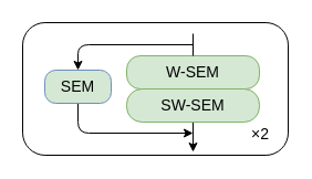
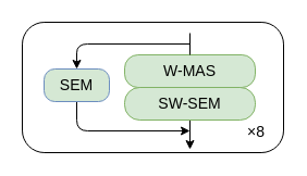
  <mxCell id="0" />
  <mxCell id="1" parent="0" />
  <mxCell id="2" value="" style="rounded=1;whiteSpace=wrap;html=1;fillColor=none;arcSize=17;" vertex="1" parent="1"><mxGeometry x="20" y="20" width="240" height="120" as="geometry" /></mxCell>
- <mxCell id="3" value="&lt;font style=&quot;font-size: 14px;&quot;&gt;W-SEM&lt;/font&gt;" style="rounded=1;whiteSpace=wrap;html=1;fillColor=#d5e8d4;strokeColor=#82b366;fontFamily=Arial;arcSize=41;" vertex="1" parent="1"><mxGeometry x="114" y="50" width="120" height="30" as="geometry" /></mxCell>
+ <mxCell id="3" value="&lt;font style=&quot;font-size: 14px;&quot;&gt;W-MAS&lt;/font&gt;" style="rounded=1;whiteSpace=wrap;html=1;fillColor=#d5e8d4;strokeColor=#82b366;fontFamily=Arial;arcSize=41;" vertex="1" parent="1"><mxGeometry x="114" y="50" width="120" height="30" as="geometry" /></mxCell>
  <mxCell id="4" value="" style="edgeStyle=orthogonalEdgeStyle;rounded=0;orthogonalLoop=1;jettySize=auto;html=1;" edge="1" parent="1"><mxGeometry relative="1" as="geometry"><mxPoint x="174" y="110" as="sourcePoint" /><mxPoint x="174" y="137" as="targetPoint" /></mxGeometry></mxCell>
  <mxCell id="5" value="&lt;font style=&quot;font-size: 14px;&quot;&gt;SW-SEM&lt;/font&gt;" style="rounded=1;whiteSpace=wrap;html=1;fillColor=#d5e8d4;strokeColor=#82b366;fontFamily=Arial;arcSize=46;" vertex="1" parent="1"><mxGeometry x="114" y="80" width="120" height="30" as="geometry" /></mxCell>
  <mxCell id="6" value="" style="edgeStyle=orthogonalEdgeStyle;rounded=1;orthogonalLoop=1;jettySize=auto;html=1;entryX=0.625;entryY=0.862;entryDx=0;entryDy=0;entryPerimeter=0;" edge="1" parent="1"><mxGeometry relative="1" as="geometry"><mxPoint x="70" y="93" as="sourcePoint" /><mxPoint x="174" y="120" as="targetPoint" /><Array as="points"><mxPoint x="70" y="120" /></Array></mxGeometry></mxCell>
  <mxCell id="7" value="&lt;font face=&quot;Arial&quot; style=&quot;font-size: 14px;&quot;&gt;SEM&lt;/font&gt;" style="rounded=1;whiteSpace=wrap;html=1;fillColor=#d5e8d4;strokeColor=#6c8ebf;arcSize=33;" vertex="1" parent="1"><mxGeometry x="40" y="63" width="60" height="30" as="geometry" /></mxCell>
- <mxCell id="8" value="&lt;font style=&quot;font-size: 14px;&quot; face=&quot;Arial&quot;&gt;×2&lt;/font&gt;" style="text;html=1;strokeColor=none;fillColor=none;align=center;verticalAlign=middle;whiteSpace=wrap;rounded=0;" vertex="1" parent="1"><mxGeometry x="215" y="108" width="40" height="25" as="geometry" /></mxCell>
+ <mxCell id="8" value="&lt;font style=&quot;font-size: 14px;&quot; face=&quot;Arial&quot;&gt;×8&lt;/font&gt;" style="text;html=1;strokeColor=none;fillColor=none;align=center;verticalAlign=middle;whiteSpace=wrap;rounded=0;" vertex="1" parent="1"><mxGeometry x="215" y="108" width="40" height="25" as="geometry" /></mxCell>
  <mxCell id="9" value="" style="endArrow=none;html=1;rounded=0;entryX=0.5;entryY=0;entryDx=0;entryDy=0;" edge="1" target="3" parent="1"><mxGeometry width="50" height="50" relative="1" as="geometry"><mxPoint x="174" y="30" as="sourcePoint" /><mxPoint x="173.5" y="48" as="targetPoint" /></mxGeometry></mxCell>
  <mxCell id="10" value="" style="endArrow=classic;html=1;rounded=1;entryX=0.5;entryY=0;entryDx=0;entryDy=0;startSize=0;jumpSize=0;" edge="1" target="7" parent="1"><mxGeometry width="50" height="50" relative="1" as="geometry"><mxPoint x="174" y="40" as="sourcePoint" /><mxPoint x="350" y="0" as="targetPoint" /><Array as="points"><mxPoint x="70" y="40" /></Array></mxGeometry></mxCell>
